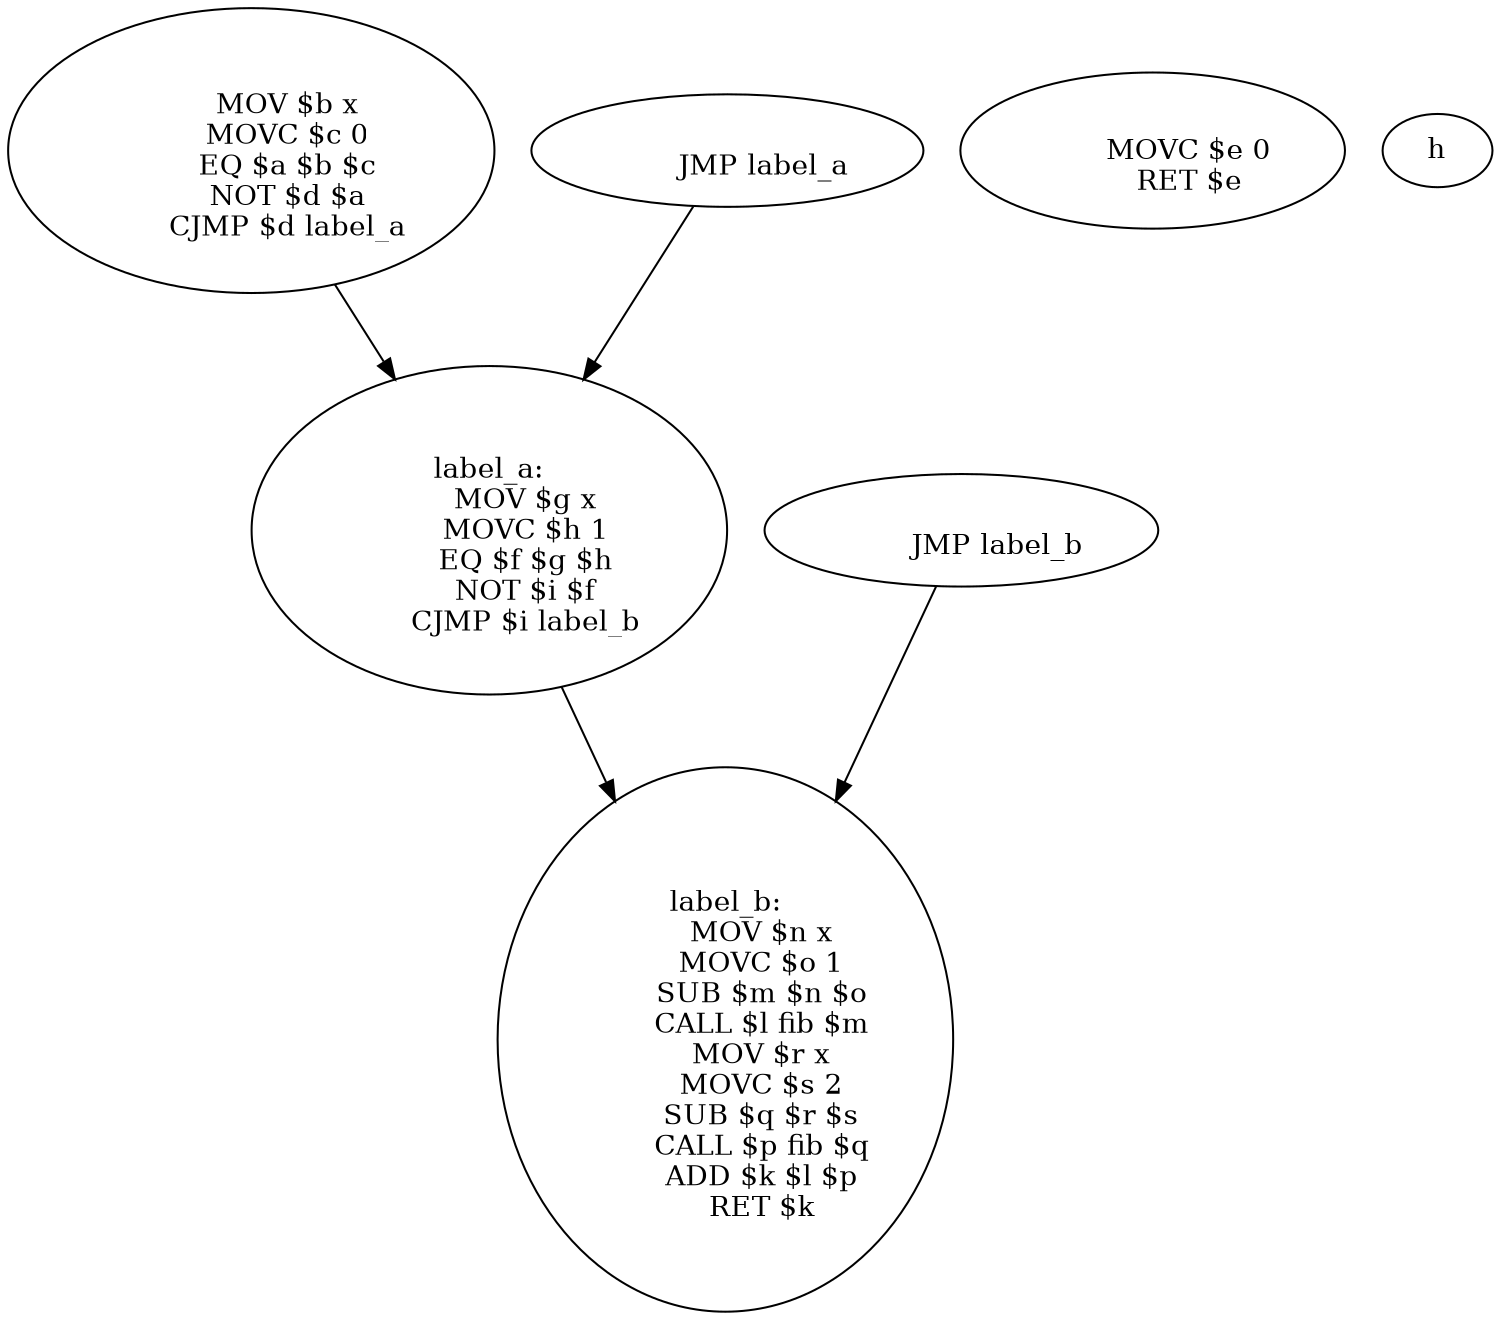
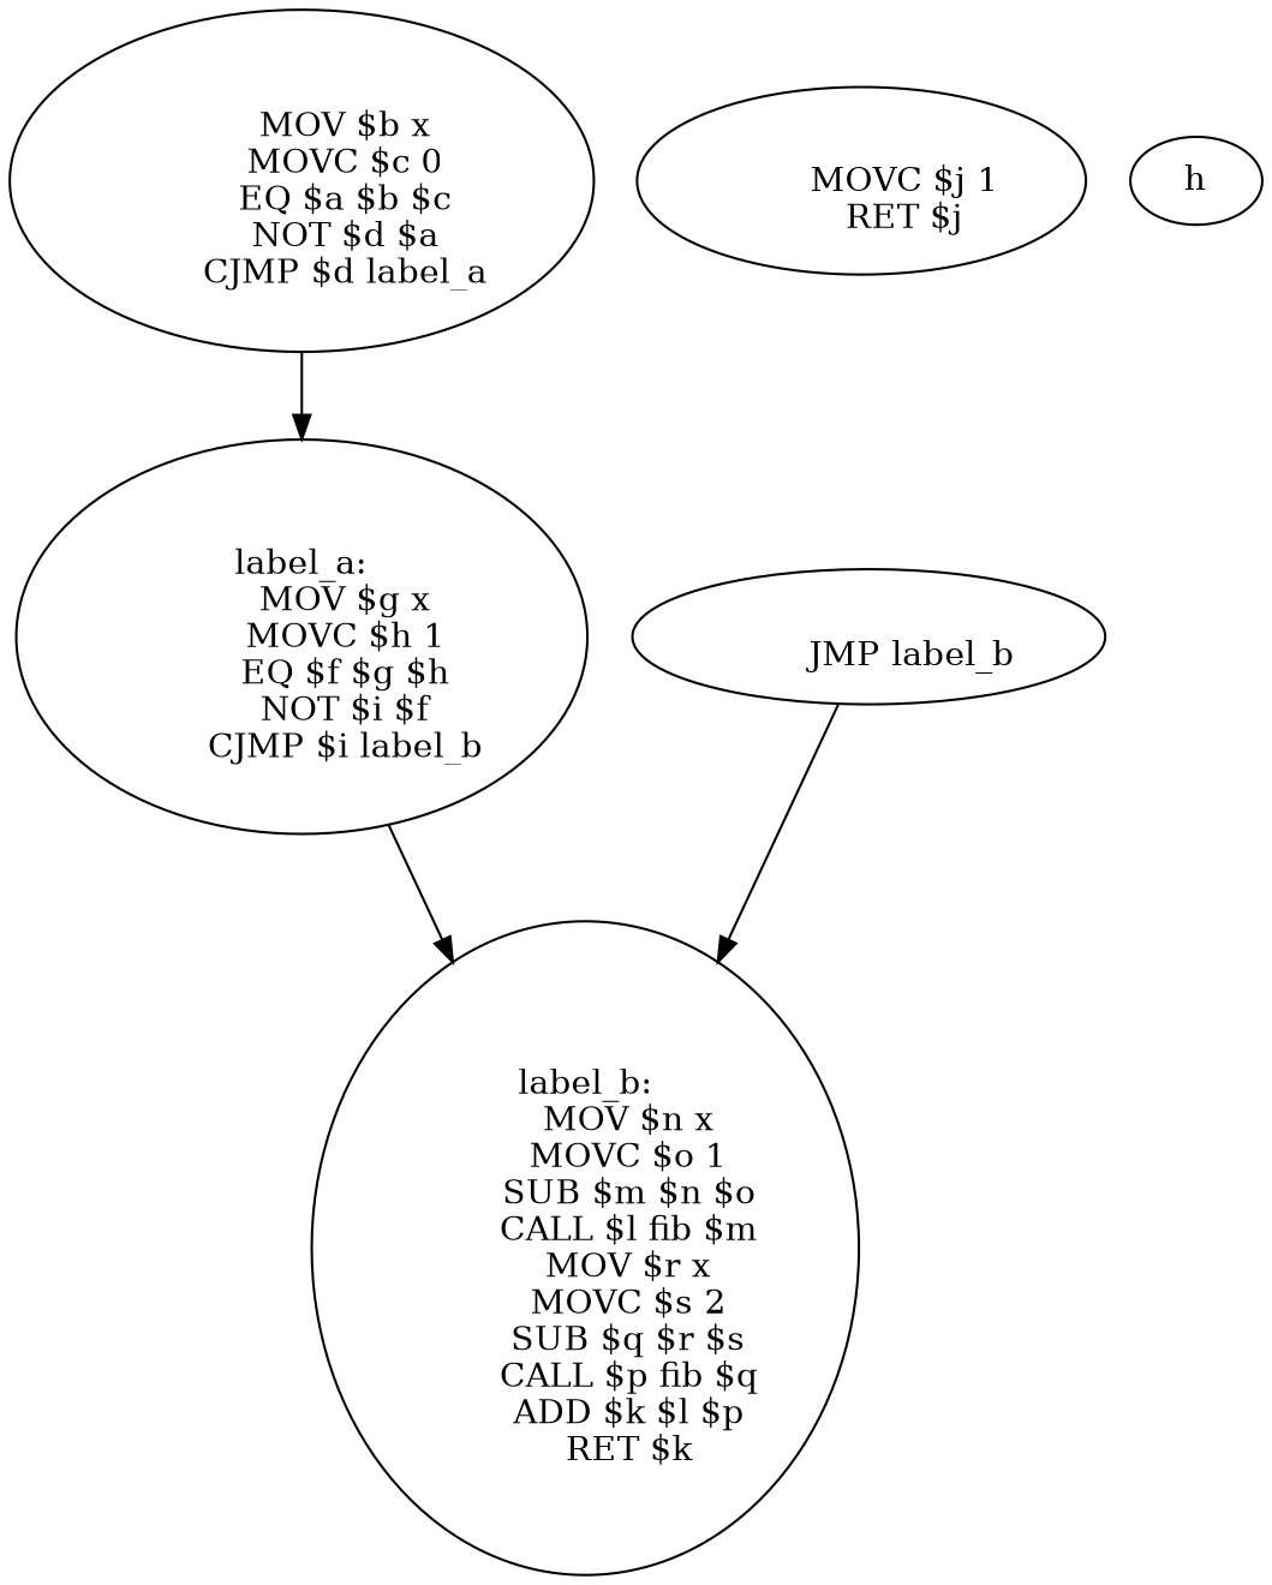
  digraph {
    n1 [label="\n	MOV $b x\n	MOVC $c 0\n	EQ $a $b $c\n	NOT $d $a\n	CJMP $d label_a\n"]
    n2 [label="\nlabel_a:\n	MOV $g x\n	MOVC $h 1\n	EQ $f $g $h\n	NOT $i $f\n	CJMP $i label_b\n"]
    n3 [label="\nlabel_b:\n	MOV $n x\n	MOVC $o 1\n	SUB $m $n $o\n	CALL $l fib $m\n	MOV $r x\n	MOVC $s 2\n	SUB $q $r $s\n	CALL $p fib $q\n	ADD $k $l $p\n	RET $k\n"]
-   n4 [label="\n	MOVC $e 0\n	RET $e\n"]
-   n5 [label="\n	JMP label_a\n"]
+   n6 [label="\n	MOVC $j 1\n	RET $j\n"]
    n7 [label="\n	JMP label_b\n"]
    h
    n1 -> n2
    n2 -> n3
-   n5 -> n2
    n7 -> n3
  }
